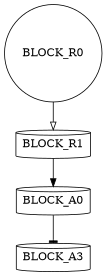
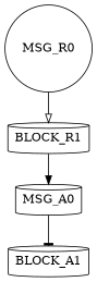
  digraph {
    node [cpu=0 pattern=R shape=cylinder type=tmsg]
    edge [type=defdst]
-   MSG_R0 [evtno=2 fid=1 gid=4048 par=0 patentry=true shape=circle toffs=0 label=BLOCK_R0]
+   MSG_R0 [evtno=2 fid=1 gid=4048 par=0 patentry=true shape=circle toffs=0]
    BLOCK_R1 [patexit=true qlo=1 tperiod=100000000 type=block]
-   MSG_A0 [evtno=1 fid=1 gid=4048 par=0 patentry=true pattern=A toffs=0 label=BLOCK_A0]
-   BLOCK_A1 [patexit=true pattern=A qlo=1 tperiod=100000000 type=block label=BLOCK_A3]
+   MSG_A0 [evtno=1 fid=1 gid=4048 par=0 patentry=true pattern=A toffs=0]
+   BLOCK_A1 [patexit=true pattern=A qlo=1 tperiod=100000000 type=block]
    MSG_R0 -> BLOCK_R1 [arrowhead=onormal]
    BLOCK_R1 -> MSG_A0 [arrowhead=normal]
    MSG_A0 -> BLOCK_A1 [arrowhead=tee]
  }
